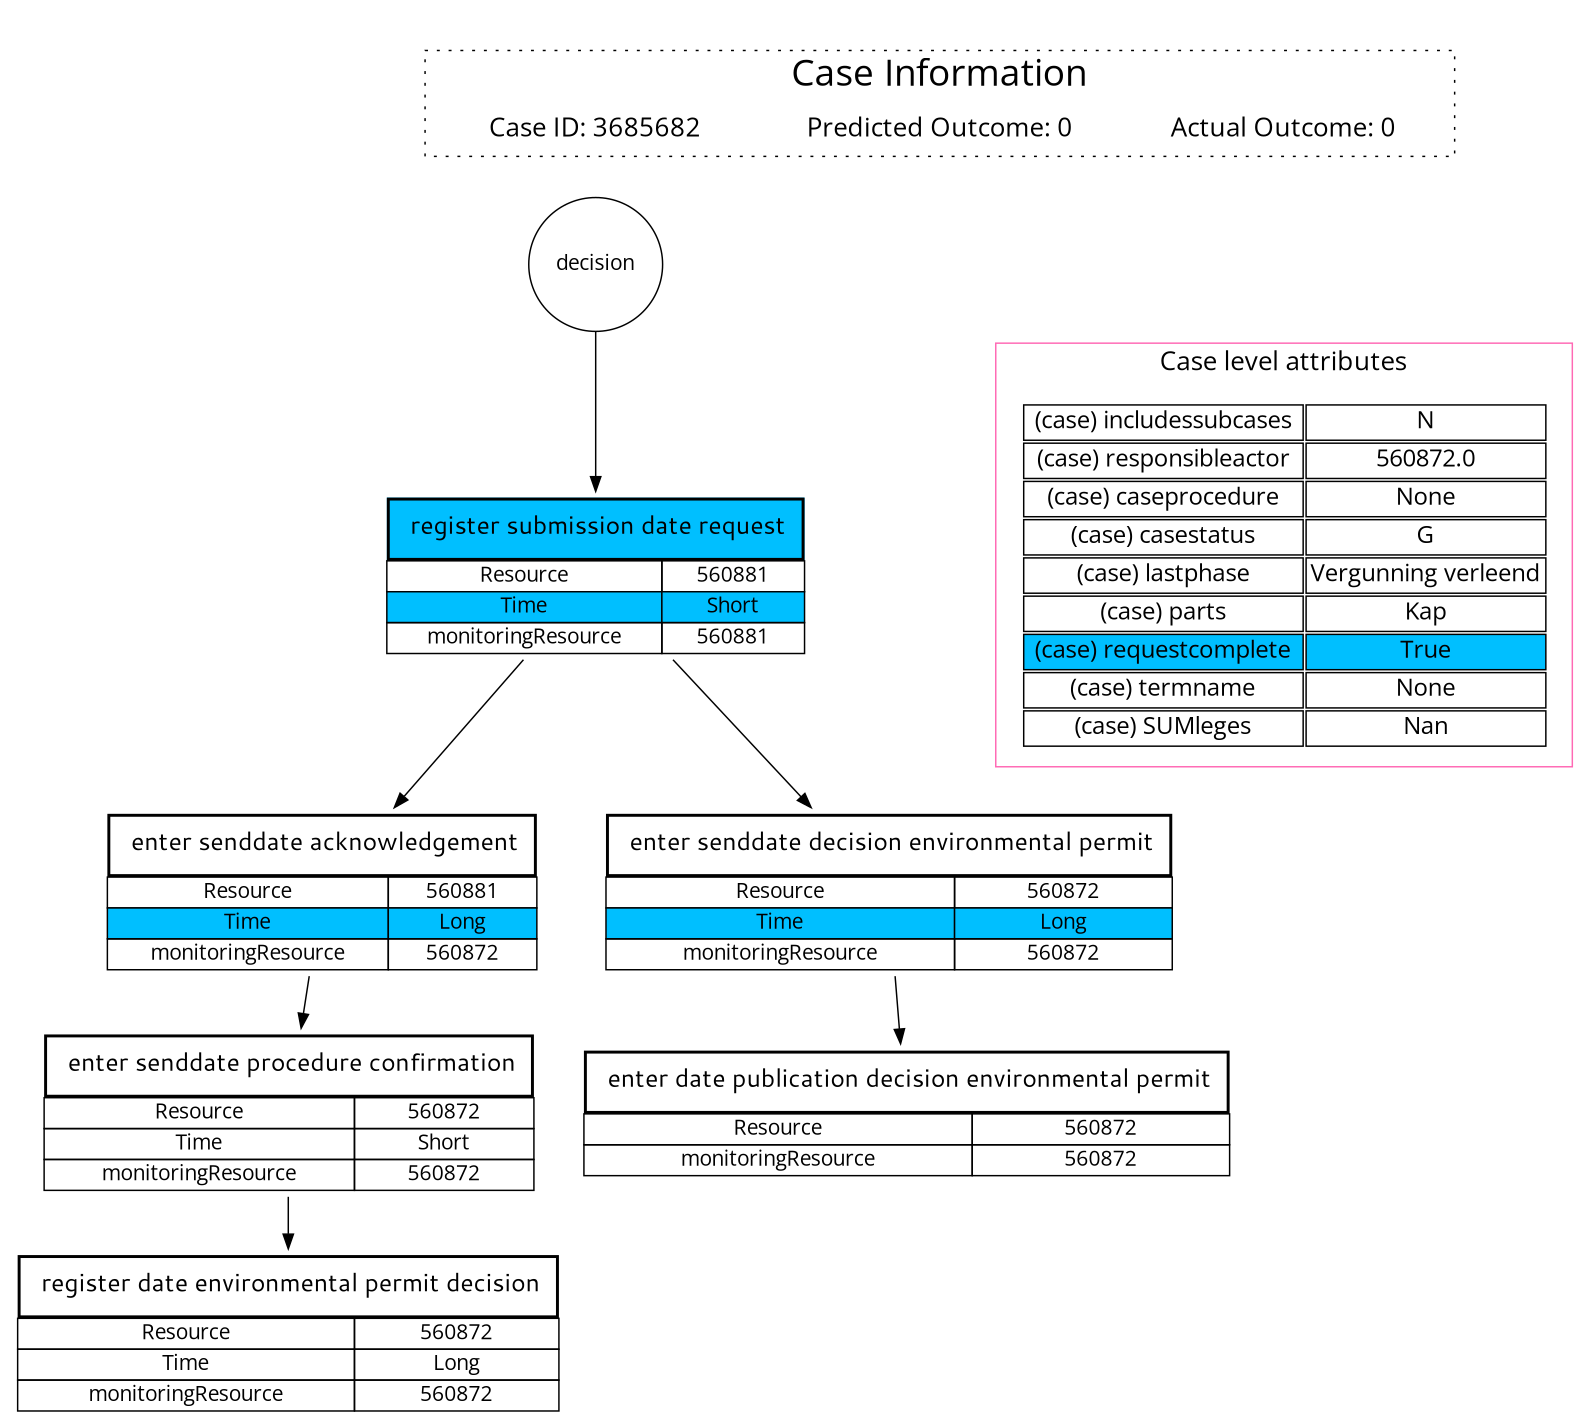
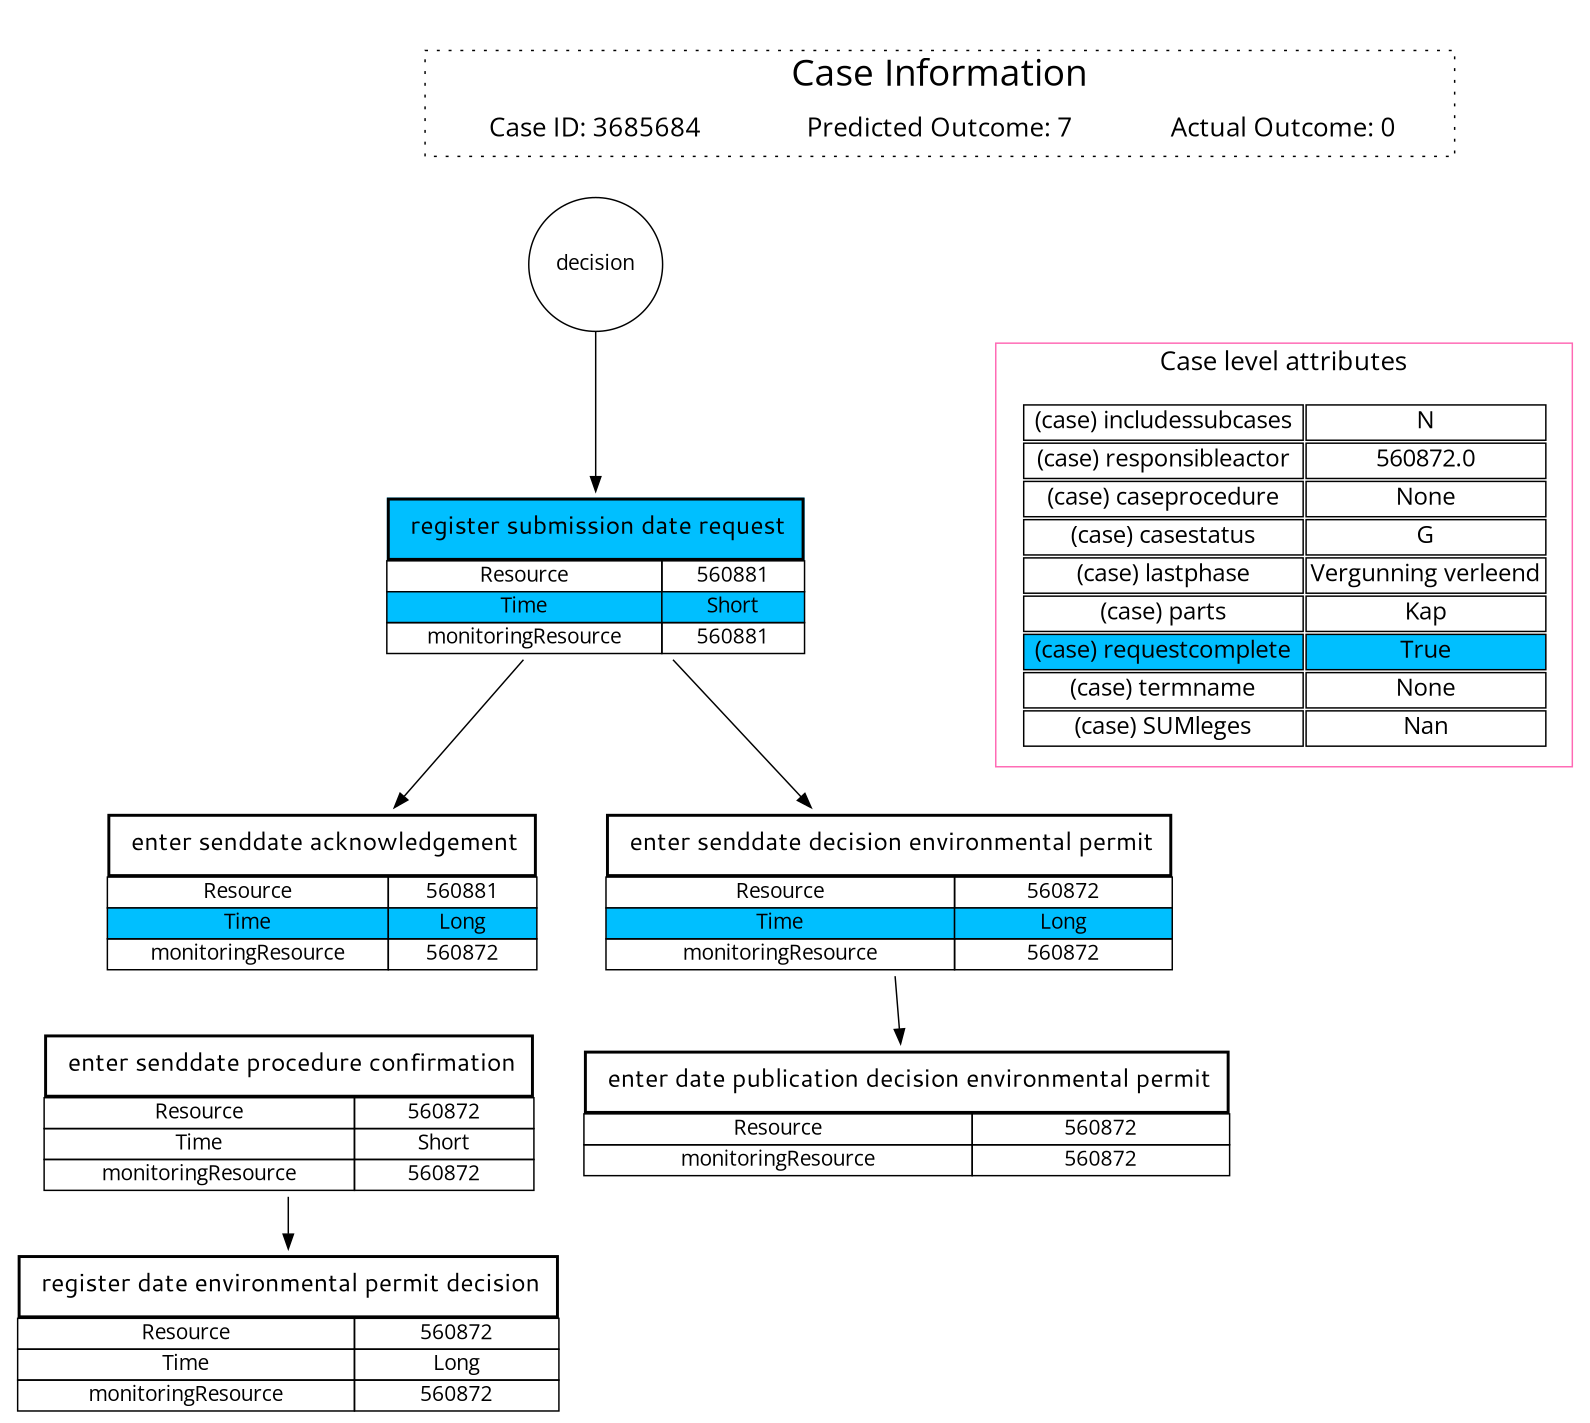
  digraph {
    compound=True
    fontname="Open Sans"
    rankdir=TB
    node [fontname="Open Sans" shape=none]
    edge [fontname="Open Sans"]
-   n1 [fontsize=18 group=a height=0 label="Case ID: 3685682" margin=0 shape=plaintext width=3]
+   n1 [fontsize=18 group=a height=0 label="Case ID: 3685684" margin=0 shape=plaintext width=3]
    n2 [fontsize=18 height=0 label="Actual Outcome: 0" margin=0 shape=plaintext width=3]
-   n3 [fontsize=18 height=0 label="Predicted Outcome: 0" margin=0 shape=plaintext width=3]
+   n3 [fontsize=18 height=0 label="Predicted Outcome: 7" margin=0 shape=plaintext width=3]
    n4 [group=a label=decision shape=circle]
    n5 [label=<<table border="0" cellpadding="2" cellspacing="0"><tr><td bgcolor="deepskyblue" border="2" cellpadding="10" colspan="2" port="Activity"> <font face="segoe ui historic" point-size="17">register submission date request</font></td></tr><tr><td border="1" port="Resource"> Resource </td><td border="1" port="Resource_value">560881</td></tr><tr><td bgcolor="deepskyblue" border="1" port="Time"> Time </td><td bgcolor="deepskyblue" border="1" port="Time_value">Short</td></tr><tr><td border="1" port="monitoringResource"> monitoringResource </td><td border="1" port="monitoringResource_value">560881</td></tr></table>>]
    n6 [label=<<table border="0" cellpadding="2" cellspacing="0"><tr><td border="2" cellpadding="10" colspan="2" port="Activity"> <font face="segoe ui historic" point-size="17">enter senddate acknowledgement</font></td></tr><tr><td border="1" port="Resource"> Resource </td><td border="1" port="Resource_value">560881</td></tr><tr><td bgcolor="deepskyblue" border="1" port="Time"> Time </td><td bgcolor="deepskyblue" border="1" port="Time_value">Long</td></tr><tr><td border="1" port="monitoringResource"> monitoringResource </td><td border="1" port="monitoringResource_value">560872</td></tr></table>>]
    n7 [label=<<table border="0" cellspacing="0" cellpadding="2"><tr><td port="Activity" colspan="2" border="2" cellpadding="10"> <FONT POINT-SIZE="17" face="segoe ui historic">enter senddate procedure confirmation</FONT></td></tr><tr><td port="Resource" border="1"> Resource </td><td port="Resource_value" border="1">560872</td></tr><tr><td port="Time" border="1"> Time </td><td port="Time_value" border="1">Short</td></tr><tr><td port="monitoringResource" border="1"> monitoringResource </td><td port="monitoringResource_value" border="1">560872</td></tr></table>>]
    dummy [fontsize=16 group=b shape=box style=invis]
    n9 [label=<<table border="0" cellspacing="0" cellpadding="2"><tr><td port="Activity" colspan="2" border="2" cellpadding="10"> <FONT POINT-SIZE="17" face="segoe ui historic">register date environmental permit decision</FONT></td></tr><tr><td port="Resource" border="1"> Resource </td><td port="Resource_value" border="1">560872</td></tr><tr><td port="Time" border="1"> Time </td><td port="Time_value" border="1">Long</td></tr><tr><td port="monitoringResource" border="1"> monitoringResource </td><td port="monitoringResource_value" border="1">560872</td></tr></table>>]
    n10 [label=<<table border="0" cellpadding="2" cellspacing="0"><tr><td border="2" cellpadding="10" colspan="2" port="Activity"> <font face="segoe ui historic" point-size="17">enter senddate decision environmental permit</font></td></tr><tr><td border="1" port="Resource"> Resource </td><td border="1" port="Resource_value">560872</td></tr><tr><td bgcolor="deepskyblue" border="1" port="Time"> Time </td><td bgcolor="deepskyblue" border="1" port="Time_value">Long</td></tr><tr><td border="1" port="monitoringResource"> monitoringResource </td><td border="1" port="monitoringResource_value">560872</td></tr></table>>]
    n11 [label=<<table border="0" cellspacing="0" cellpadding="2"><tr><td port="Activity" colspan="2" border="2" cellpadding="10"> <FONT POINT-SIZE="17" face="segoe ui historic">enter date publication decision environmental permit</FONT></td></tr><tr><td port="Resource" border="1"> Resource </td><td port="Resource_value" border="1">560872</td></tr><tr><td port="monitoringResource" border="1"> monitoringResource </td><td port="monitoringResource_value" border="1">560872</td></tr></table>>]
    n12 [fontsize=16 group=b label=<<table border="0"><tr><td border="1" cellspacing="10" port="(case) includessubcases"> (case) includessubcases </td><td border="1" port="(case) includessubcases_value">N</td></tr><tr><td border="1" cellspacing="10" port="(case) responsibleactor"> (case) responsibleactor </td><td border="1" port="(case) responsibleactor_value">560872.0</td></tr><tr><td border="1" cellspacing="10" port="(case) caseprocedure"> (case) caseprocedure </td><td border="1" port="(case) caseprocedure_value">None</td></tr><tr><td border="1" cellspacing="10" port="(case) casestatus"> (case) casestatus </td><td border="1" port="(case) casestatus_value">G</td></tr><tr><td border="1" cellspacing="10" port="(case) lastphase"> (case) lastphase </td><td border="1" port="(case) lastphase_value">Vergunning verleend</td></tr><tr><td border="1" cellspacing="10" port="(case) parts"> (case) parts </td><td border="1" port="(case) parts_value">Kap</td></tr><tr><td bgcolor="deepskyblue" border="1" cellspacing="10" port="(case) requestcomplete"> (case) requestcomplete </td><td bgcolor="deepskyblue" border="1" port="(case) requestcomplete_value">True</td></tr><tr><td border="1" cellspacing="10" port="(case) termname"> (case) termname </td><td border="1" port="(case) termname_value">None</td></tr><tr><td border="1" cellspacing="10" port="(case) SUMleges"> (case) SUMleges </td><td border="1" port="(case) SUMleges_value">Nan</td></tr></table>>]
    subgraph cluster_1 {
      fontsize=25
      label="Case Information"
      rank=same
      style=dotted
      n1
      n2
      n3
    }
    subgraph sub_2 {
      n4
      n5
      n6
      n7
      dummy
      n9
      n10
      n11
    }
    subgraph cluster_3 {
      color=hotpink
      fontsize=18
      label="Case level attributes"
      style=solid
      n12
    }
    n1 -> n2 [constraint=false style=invis]
    n1 -> n4 [style=invis]
    n2 -> n3 [constraint=false style=invis]
    n2 -> dummy [style=invis]
    n4 -> n5
    n5 -> n6
    n5 -> n10
    n5 -> n12 [constraint=false style=invis]
-   n6 -> n7
    n7 -> n9
    dummy -> n12 [style=invis]
    n10 -> n11
  }
